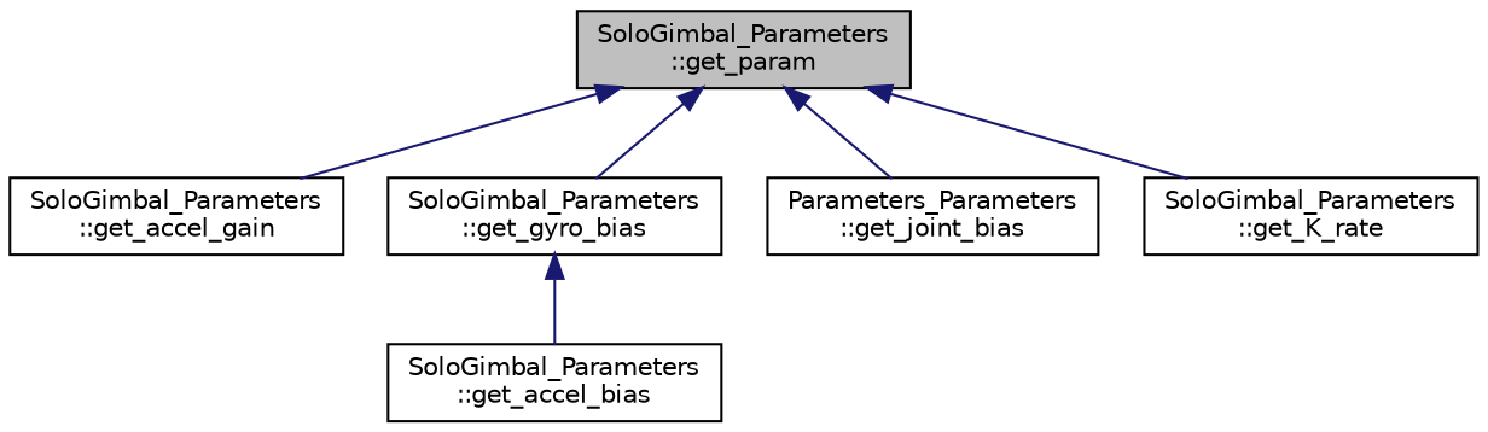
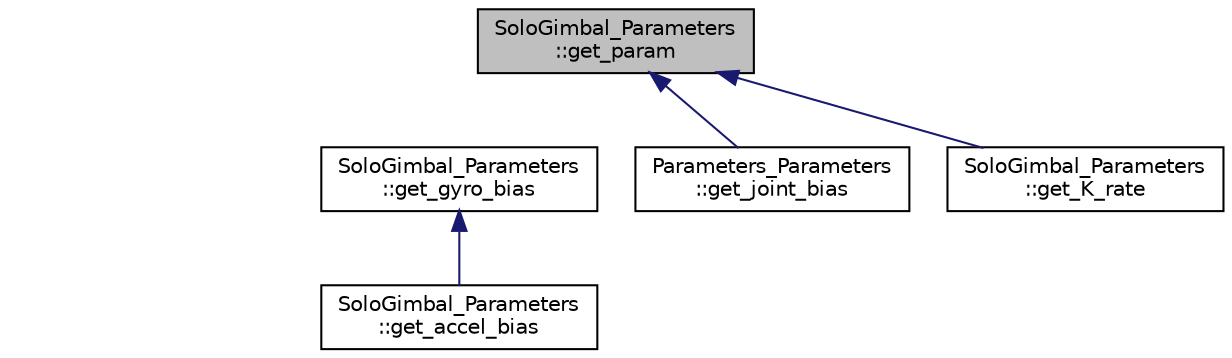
  digraph {
    rankdir=TB
    node [color=black fillcolor=white fontname=Helvetica fontsize=10 shape=record style=filled]
    edge [color=midnightblue dir=back fontname=Helvetica fontsize=10 labelfontname=Helvetica labelfontsize=10 style=solid]
    n1 [fillcolor=grey75 fontcolor=black height=0.2 label="SoloGimbal_Parameters\l::get_param" width=0.4]
-   n2 [height=0.2 label="SoloGimbal_Parameters\l::get_accel_gain" width=0.4]
    n3 [height=0.2 label="SoloGimbal_Parameters\l::get_gyro_bias" width=0.4]
    n4 [height=0.2 label="Parameters_Parameters\l::get_joint_bias" width=0.4]
    n5 [height=0.2 label="SoloGimbal_Parameters\l::get_K_rate" width=0.4]
    n6 [height=0.2 label="SoloGimbal_Parameters\l::get_accel_bias" width=0.4]
-   n1 -> n2
-   n1 -> n3
    n1 -> n4
    n1 -> n5
    n3 -> n6
  }
